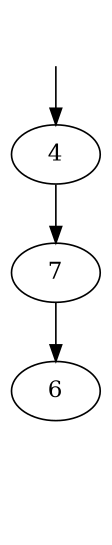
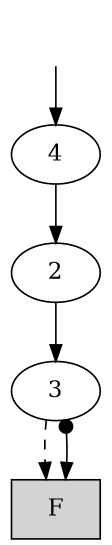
  digraph {
    edge [arrowtail=none dir=both style=solid]
    root [style=invis]
    n2 [label=4]
-   n3 [label=7]
-   n4 [label=6]
+   n3 [label=2]
+   n4 [label=3]
+   n5 [label=F shape=box style=filled]
    root -> n2
    n2 -> n3
    n3 -> n4
+   n4 -> n5 [dir=forward style=dashed arrowtail=""]
+   n4 -> n5 [arrowtail=dot]
  }
